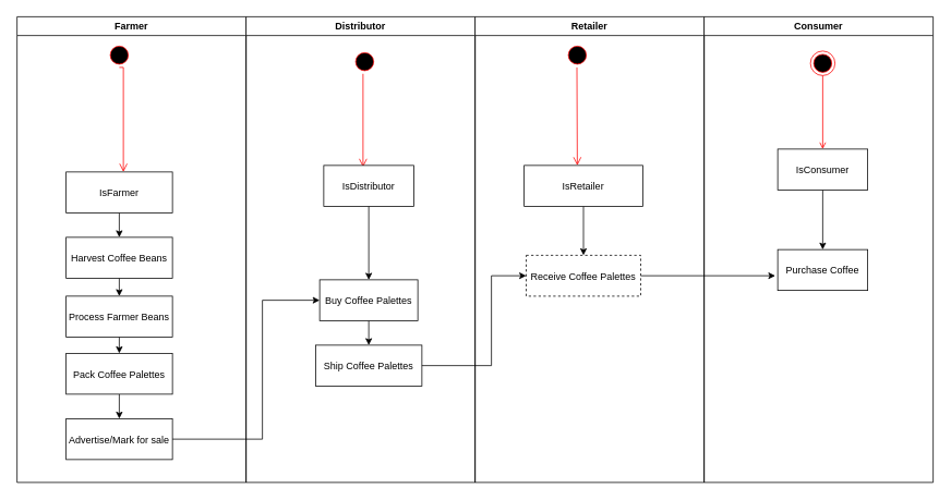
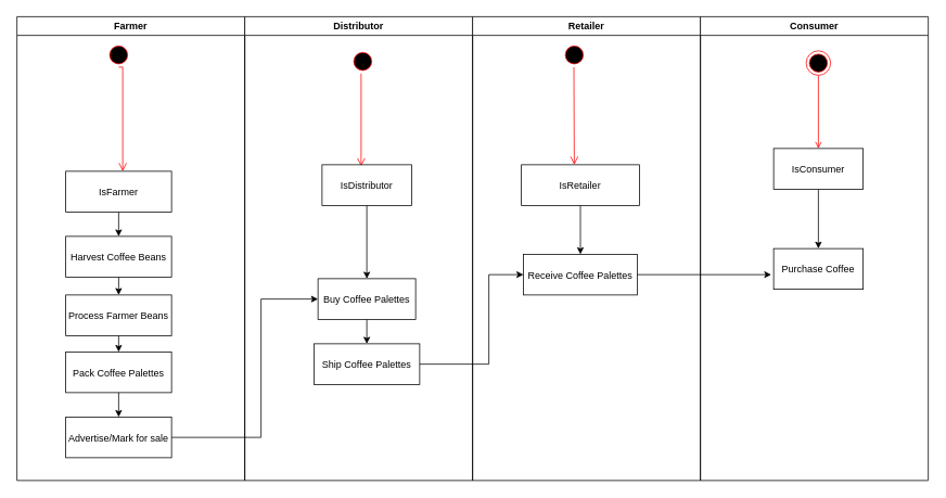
  <mxCell id="0" />
  <mxCell id="1" parent="0" />
  <mxCell id="2" value="Farmer" style="swimlane;whiteSpace=wrap" parent="1" vertex="1"><mxGeometry x="20" y="20" width="280" height="570" as="geometry" /></mxCell>
  <mxCell id="3" value="" style="ellipse;shape=startState;fillColor=#000000;strokeColor=#ff0000;" parent="2" vertex="1"><mxGeometry x="110" y="32" width="30" height="30" as="geometry" /></mxCell>
  <mxCell id="4" value="" style="edgeStyle=elbowEdgeStyle;elbow=horizontal;verticalAlign=bottom;endArrow=open;endSize=8;strokeColor=#FF0000;endFill=1;rounded=0;entryX=0.538;entryY=0;entryDx=0;entryDy=0;entryPerimeter=0;exitX=0.5;exitY=1;exitDx=0;exitDy=0;" parent="2" source="3" target="13" edge="1"><mxGeometry x="100" y="40" as="geometry"><mxPoint x="115" y="110" as="targetPoint" /><mxPoint x="130" y="82" as="sourcePoint" /><Array as="points"><mxPoint x="130" y="92" /></Array></mxGeometry></mxCell>
  <mxCell id="5" style="edgeStyle=orthogonalEdgeStyle;rounded=0;orthogonalLoop=1;jettySize=auto;html=1;exitX=0.5;exitY=1;exitDx=0;exitDy=0;entryX=0.5;entryY=0;entryDx=0;entryDy=0;" parent="2" source="6" target="8" edge="1"><mxGeometry relative="1" as="geometry" /></mxCell>
  <mxCell id="6" value="Harvest Coffee Beans" style="" parent="2" vertex="1"><mxGeometry x="60" y="270" width="130" height="50" as="geometry" /></mxCell>
  <mxCell id="7" style="edgeStyle=orthogonalEdgeStyle;rounded=0;orthogonalLoop=1;jettySize=auto;html=1;exitX=0.5;exitY=1;exitDx=0;exitDy=0;entryX=0.5;entryY=0;entryDx=0;entryDy=0;" edge="1" parent="2" source="8" target="10"><mxGeometry relative="1" as="geometry" /></mxCell>
  <mxCell id="8" value="Process Farmer Beans" style="" parent="2" vertex="1"><mxGeometry x="60" y="342" width="130" height="50" as="geometry" /></mxCell>
  <mxCell id="9" style="edgeStyle=orthogonalEdgeStyle;rounded=0;orthogonalLoop=1;jettySize=auto;html=1;exitX=0.5;exitY=1;exitDx=0;exitDy=0;entryX=0.5;entryY=0;entryDx=0;entryDy=0;" parent="2" source="10" target="11" edge="1"><mxGeometry relative="1" as="geometry" /></mxCell>
  <mxCell id="10" value="Pack Coffee Palettes" style="" parent="2" vertex="1"><mxGeometry x="60" y="412" width="130" height="50" as="geometry" /></mxCell>
  <mxCell id="11" value="Advertise/Mark for sale" style="" parent="2" vertex="1"><mxGeometry x="60" y="492" width="130" height="50" as="geometry" /></mxCell>
  <mxCell id="12" style="edgeStyle=orthogonalEdgeStyle;rounded=0;orthogonalLoop=1;jettySize=auto;html=1;exitX=0.5;exitY=1;exitDx=0;exitDy=0;entryX=0.5;entryY=0;entryDx=0;entryDy=0;" edge="1" parent="2" source="13" target="6"><mxGeometry relative="1" as="geometry" /></mxCell>
  <mxCell id="13" value="IsFarmer" style="" parent="2" vertex="1"><mxGeometry x="60" y="190" width="130" height="50" as="geometry" /></mxCell>
  <mxCell id="14" value="Distributor" style="swimlane;whiteSpace=wrap" parent="1" vertex="1"><mxGeometry x="300" y="20" width="280" height="570" as="geometry" /></mxCell>
  <mxCell id="15" value="" style="ellipse;shape=startState;fillColor=#000000;strokeColor=#ff0000;" parent="14" vertex="1"><mxGeometry x="130" y="40" width="30" height="30" as="geometry" /></mxCell>
  <mxCell id="16" value="" style="edgeStyle=elbowEdgeStyle;elbow=horizontal;verticalAlign=bottom;endArrow=open;endSize=8;strokeColor=#FF0000;endFill=1;rounded=0;entryX=0.436;entryY=0.04;entryDx=0;entryDy=0;entryPerimeter=0;" parent="14" source="15" target="20" edge="1"><mxGeometry x="40" y="20" as="geometry"><mxPoint x="145" y="132" as="targetPoint" /></mxGeometry></mxCell>
  <mxCell id="17" style="edgeStyle=orthogonalEdgeStyle;rounded=0;orthogonalLoop=1;jettySize=auto;html=1;exitX=0.5;exitY=1;exitDx=0;exitDy=0;entryX=0.5;entryY=0;entryDx=0;entryDy=0;" edge="1" parent="14" source="18" target="21"><mxGeometry relative="1" as="geometry" /></mxCell>
  <mxCell id="18" value="Buy Coffee Palettes" style="" parent="14" vertex="1"><mxGeometry x="90" y="322" width="120" height="50" as="geometry" /></mxCell>
  <mxCell id="19" style="edgeStyle=orthogonalEdgeStyle;rounded=0;orthogonalLoop=1;jettySize=auto;html=1;exitX=0.5;exitY=1;exitDx=0;exitDy=0;" edge="1" parent="14" source="20" target="18"><mxGeometry relative="1" as="geometry" /></mxCell>
  <mxCell id="20" value="IsDistributor" style="" parent="14" vertex="1"><mxGeometry x="95" y="182" width="110" height="50" as="geometry" /></mxCell>
  <mxCell id="21" value="Ship Coffee Palettes" style="" vertex="1" parent="14"><mxGeometry x="85" y="402" width="130" height="50" as="geometry" /></mxCell>
  <mxCell id="22" value="Retailer" style="swimlane;whiteSpace=wrap" parent="1" vertex="1"><mxGeometry x="580" y="20" width="280" height="570" as="geometry" /></mxCell>
  <mxCell id="23" value="" style="edgeStyle=elbowEdgeStyle;elbow=horizontal;verticalAlign=bottom;endArrow=open;endSize=8;strokeColor=#FF0000;endFill=1;rounded=0" parent="22" edge="1"><mxGeometry x="-315.5" y="-116" as="geometry"><mxPoint x="124.5" y="182" as="targetPoint" /><mxPoint x="124.5" y="62" as="sourcePoint" /></mxGeometry></mxCell>
- <mxCell id="24" value="Receive Coffee Palettes" style="dashed=1;" parent="22" vertex="1"><mxGeometry x="62.5" y="292" width="140" height="50" as="geometry" /></mxCell>
+ <mxCell id="24" value="Receive Coffee Palettes" style="" parent="22" vertex="1"><mxGeometry x="62.5" y="292" width="140" height="50" as="geometry" /></mxCell>
  <mxCell id="25" style="edgeStyle=orthogonalEdgeStyle;rounded=0;orthogonalLoop=1;jettySize=auto;html=1;exitX=0.5;exitY=1;exitDx=0;exitDy=0;entryX=0.5;entryY=0;entryDx=0;entryDy=0;" edge="1" parent="22" source="26" target="24"><mxGeometry relative="1" as="geometry" /></mxCell>
  <mxCell id="26" value="IsRetailer" style="" parent="22" vertex="1"><mxGeometry x="60" y="182" width="145" height="50" as="geometry" /></mxCell>
  <mxCell id="27" value="" style="ellipse;shape=startState;fillColor=#000000;strokeColor=#ff0000;" parent="22" vertex="1"><mxGeometry x="110" y="32" width="30" height="30" as="geometry" /></mxCell>
  <mxCell id="28" value="Consumer" style="swimlane;whiteSpace=wrap" parent="1" vertex="1"><mxGeometry x="860" y="20" width="280" height="570" as="geometry" /></mxCell>
  <mxCell id="29" value="Purchase Coffee" style="" parent="28" vertex="1"><mxGeometry x="90" y="285" width="110" height="50" as="geometry" /></mxCell>
  <mxCell id="30" value="" style="ellipse;shape=endState;fillColor=#000000;strokeColor=#ff0000" parent="28" vertex="1"><mxGeometry x="130" y="42" width="30" height="30" as="geometry" /></mxCell>
  <mxCell id="31" value="" style="endArrow=open;strokeColor=#FF0000;endFill=1;rounded=0;exitX=0.5;exitY=1;exitDx=0;exitDy=0;" parent="28" source="30" edge="1"><mxGeometry relative="1" as="geometry"><mxPoint x="145" y="162" as="targetPoint" /></mxGeometry></mxCell>
  <mxCell id="32" style="edgeStyle=orthogonalEdgeStyle;rounded=0;orthogonalLoop=1;jettySize=auto;html=1;exitX=0.5;exitY=1;exitDx=0;exitDy=0;entryX=0.5;entryY=0;entryDx=0;entryDy=0;" edge="1" parent="28" source="33" target="29"><mxGeometry relative="1" as="geometry" /></mxCell>
  <mxCell id="33" value="IsConsumer" style="" parent="28" vertex="1"><mxGeometry x="90" y="162" width="110" height="50" as="geometry" /></mxCell>
  <mxCell id="34" style="edgeStyle=orthogonalEdgeStyle;rounded=0;orthogonalLoop=1;jettySize=auto;html=1;exitX=1;exitY=0.5;exitDx=0;exitDy=0;entryX=0;entryY=0.5;entryDx=0;entryDy=0;" edge="1" parent="1" source="11" target="18"><mxGeometry relative="1" as="geometry"><mxPoint x="370" y="342" as="targetPoint" /><Array as="points"><mxPoint x="320" y="537" /><mxPoint x="320" y="367" /></Array></mxGeometry></mxCell>
  <mxCell id="35" style="edgeStyle=orthogonalEdgeStyle;rounded=0;orthogonalLoop=1;jettySize=auto;html=1;exitX=1;exitY=0.5;exitDx=0;exitDy=0;entryX=0;entryY=0.5;entryDx=0;entryDy=0;" edge="1" parent="1" source="21" target="24"><mxGeometry relative="1" as="geometry"><Array as="points"><mxPoint x="600" y="447" /><mxPoint x="600" y="337" /></Array></mxGeometry></mxCell>
  <mxCell id="36" style="edgeStyle=orthogonalEdgeStyle;rounded=0;orthogonalLoop=1;jettySize=auto;html=1;exitX=1;exitY=0.5;exitDx=0;exitDy=0;entryX=-0.027;entryY=0.64;entryDx=0;entryDy=0;entryPerimeter=0;" edge="1" parent="1" source="24" target="29"><mxGeometry relative="1" as="geometry" /></mxCell>
